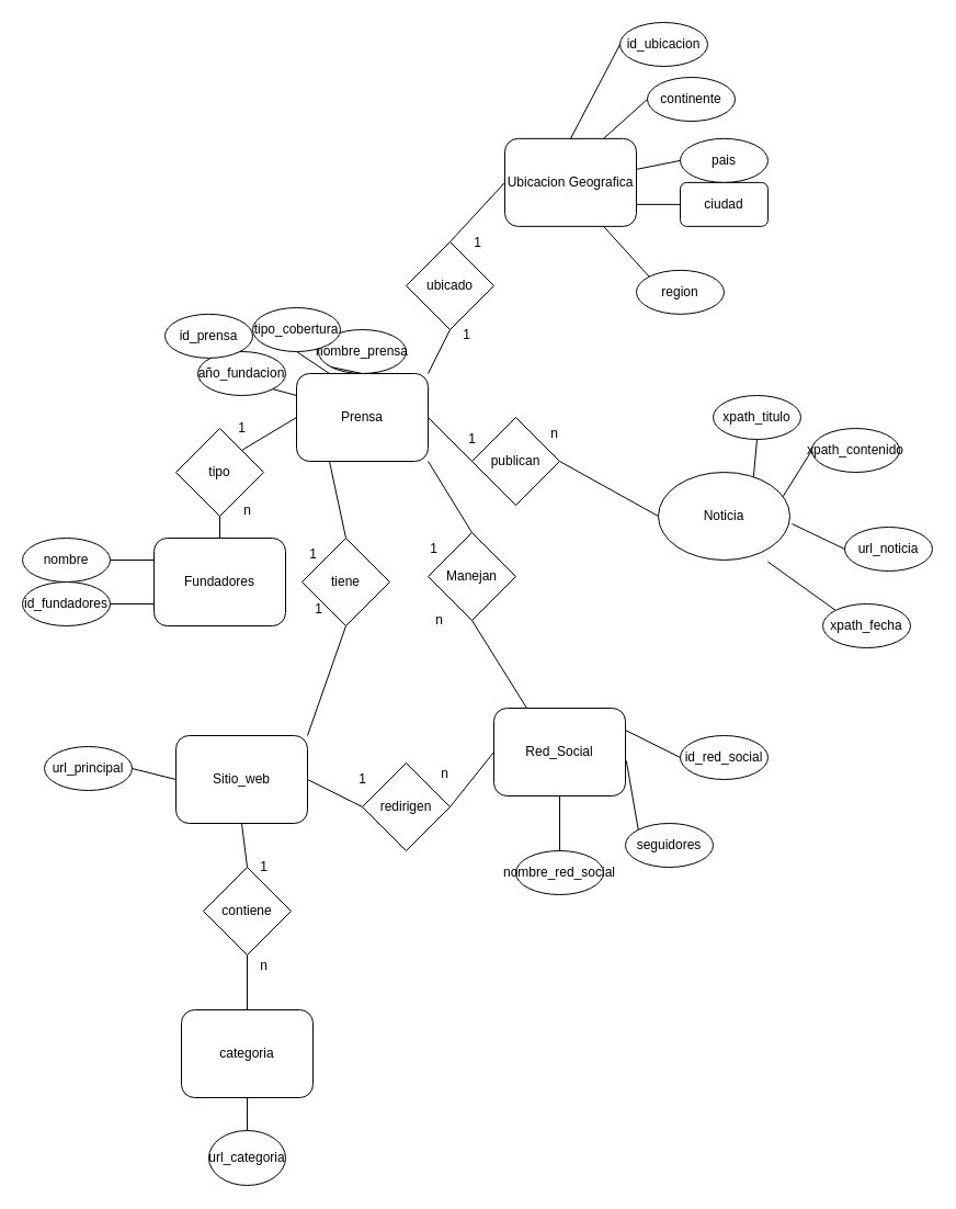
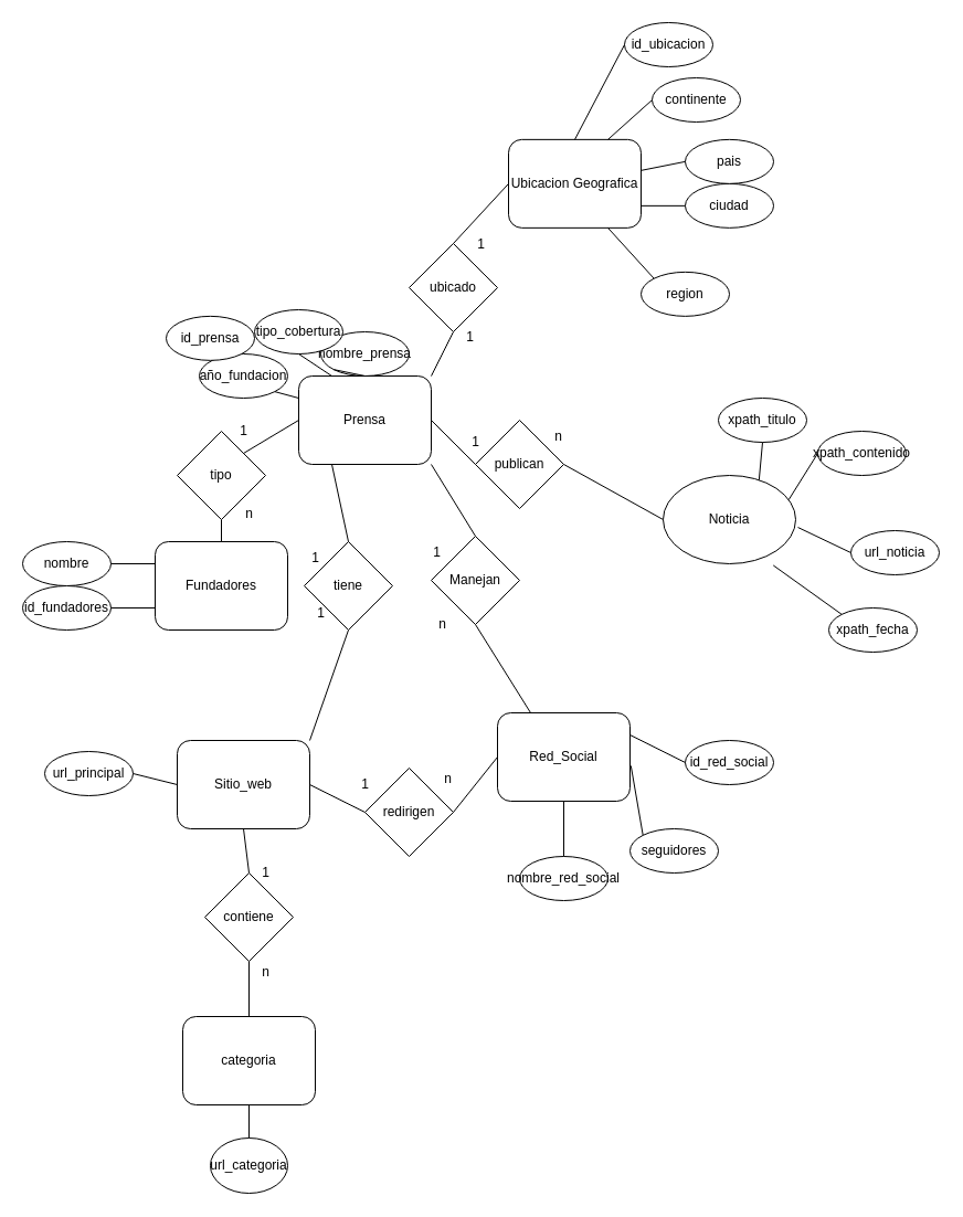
  <mxCell id="0" />
  <mxCell id="1" parent="0" />
  <mxCell id="2" value="nombre_prensa" style="ellipse;whiteSpace=wrap;html=1;" parent="1" vertex="1"><mxGeometry x="290" y="300" width="80" height="40" as="geometry" /></mxCell>
- <mxCell id="3" value="ciudad" style="whiteSpace=wrap;html=1;rounded=1;" parent="1" vertex="1"><mxGeometry x="620" y="165.86" width="80" height="40" as="geometry" /></mxCell>
+ <mxCell id="3" value="ciudad" style="ellipse;whiteSpace=wrap;html=1;" parent="1" vertex="1"><mxGeometry x="620" y="165.86" width="80" height="40" as="geometry" /></mxCell>
  <mxCell id="4" value="region" style="ellipse;whiteSpace=wrap;html=1;" parent="1" vertex="1"><mxGeometry x="580" y="245.86" width="80" height="40" as="geometry" /></mxCell>
  <mxCell id="5" value="pais" style="ellipse;whiteSpace=wrap;html=1;" parent="1" vertex="1"><mxGeometry x="620" y="125.86" width="80" height="40" as="geometry" /></mxCell>
  <mxCell id="6" value="continente" style="ellipse;whiteSpace=wrap;html=1;" parent="1" vertex="1"><mxGeometry x="590" y="70" width="80" height="40" as="geometry" /></mxCell>
  <mxCell id="7" value="nombre" style="ellipse;whiteSpace=wrap;html=1;" parent="1" vertex="1"><mxGeometry x="20" y="490" width="80" height="40" as="geometry" /></mxCell>
  <mxCell id="8" value="Fundadores" style="rounded=1;whiteSpace=wrap;html=1;" parent="1" vertex="1"><mxGeometry x="140" y="490" width="120" height="80" as="geometry" /></mxCell>
  <mxCell id="9" style="edgeStyle=none;html=1;exitX=0.25;exitY=0;exitDx=0;exitDy=0;entryX=0.5;entryY=1;entryDx=0;entryDy=0;strokeColor=none;" parent="1" source="10" target="12" edge="1"><mxGeometry relative="1" as="geometry" /></mxCell>
  <mxCell id="10" value="Prensa" style="rounded=1;whiteSpace=wrap;html=1;" parent="1" vertex="1"><mxGeometry x="270" y="340" width="120" height="80" as="geometry" /></mxCell>
  <mxCell id="11" value="año_fundacion" style="ellipse;whiteSpace=wrap;html=1;" parent="1" vertex="1"><mxGeometry y="320" width="80" height="40" as="geometry" x="180" /></mxCell>
  <mxCell id="12" value="tipo_cobertura" style="ellipse;whiteSpace=wrap;html=1;" parent="1" vertex="1"><mxGeometry x="230" y="280" width="80" height="40" as="geometry" /></mxCell>
  <mxCell id="13" value="Ubicacion Geografica" style="rounded=1;whiteSpace=wrap;html=1;" parent="1" vertex="1"><mxGeometry x="460" y="125.86" width="120" height="80" as="geometry" /></mxCell>
  <mxCell id="14" value="Red_Social" style="rounded=1;whiteSpace=wrap;html=1;" parent="1" vertex="1"><mxGeometry x="450" y="645" width="120" height="80" as="geometry" /></mxCell>
  <mxCell id="15" value="nombre_red_social" style="ellipse;whiteSpace=wrap;html=1;" parent="1" vertex="1"><mxGeometry x="470" y="775" width="80" height="40" as="geometry" /></mxCell>
  <mxCell id="16" value="id_fundadores" style="ellipse;whiteSpace=wrap;html=1;" parent="1" vertex="1"><mxGeometry x="20" y="530" width="80" height="40" as="geometry" /></mxCell>
  <mxCell id="17" value="" style="endArrow=none;html=1;entryX=0.5;entryY=0;entryDx=0;entryDy=0;exitX=0.5;exitY=1;exitDx=0;exitDy=0;" parent="1" source="14" target="15" edge="1"><mxGeometry width="50" height="50" relative="1" as="geometry"><mxPoint x="670" y="545" as="sourcePoint" /><mxPoint x="690" y="535" as="targetPoint" /></mxGeometry></mxCell>
  <mxCell id="18" value="" style="endArrow=none;html=1;entryX=0;entryY=0.5;entryDx=0;entryDy=0;exitX=0.75;exitY=0;exitDx=0;exitDy=0;" parent="1" source="13" target="6" edge="1"><mxGeometry width="50" height="50" relative="1" as="geometry"><mxPoint x="510" y="135.86" as="sourcePoint" /><mxPoint x="591.716" y="80.002" as="targetPoint" /></mxGeometry></mxCell>
  <mxCell id="19" value="" style="endArrow=none;html=1;entryX=0;entryY=0.5;entryDx=0;entryDy=0;" parent="1" source="13" target="5" edge="1"><mxGeometry width="50" height="50" relative="1" as="geometry"><mxPoint x="560" y="135.86" as="sourcePoint" /><mxPoint x="601.716" y="90.002" as="targetPoint" /></mxGeometry></mxCell>
  <mxCell id="20" value="" style="endArrow=none;html=1;entryX=0;entryY=0.5;entryDx=0;entryDy=0;exitX=1;exitY=0.75;exitDx=0;exitDy=0;" parent="1" source="13" target="3" edge="1"><mxGeometry width="50" height="50" relative="1" as="geometry"><mxPoint x="590" y="163.86" as="sourcePoint" /><mxPoint x="630" y="155.86" as="targetPoint" /></mxGeometry></mxCell>
  <mxCell id="21" value="" style="endArrow=none;html=1;entryX=0.75;entryY=1;entryDx=0;entryDy=0;exitX=0;exitY=0;exitDx=0;exitDy=0;" parent="1" source="4" target="13" edge="1"><mxGeometry width="50" height="50" relative="1" as="geometry"><mxPoint x="600" y="173.86" as="sourcePoint" /><mxPoint x="640" y="165.86" as="targetPoint" /></mxGeometry></mxCell>
  <mxCell id="22" value="" style="endArrow=none;html=1;entryX=1;entryY=1;entryDx=0;entryDy=0;exitX=0;exitY=0.25;exitDx=0;exitDy=0;" parent="1" source="10" target="11" edge="1"><mxGeometry width="50" height="50" relative="1" as="geometry"><mxPoint x="190" y="650" as="sourcePoint" /><mxPoint x="240" y="600" as="targetPoint" /></mxGeometry></mxCell>
  <mxCell id="23" value="" style="endArrow=none;html=1;entryX=0.5;entryY=1;entryDx=0;entryDy=0;exitX=0.25;exitY=0;exitDx=0;exitDy=0;" parent="1" source="10" target="12" edge="1"><mxGeometry width="50" height="50" relative="1" as="geometry"><mxPoint x="340" y="365.86" as="sourcePoint" /><mxPoint x="288.284" y="320.002" as="targetPoint" /></mxGeometry></mxCell>
  <mxCell id="24" value="" style="endArrow=none;html=1;entryX=0;entryY=1;entryDx=0;entryDy=0;exitX=0.5;exitY=0;exitDx=0;exitDy=0;" parent="1" source="10" target="2" edge="1"><mxGeometry width="50" height="50" relative="1" as="geometry"><mxPoint x="481.72" y="399.86" as="sourcePoint" /><mxPoint x="430.004" y="354.002" as="targetPoint" /></mxGeometry></mxCell>
  <mxCell id="25" value="" style="endArrow=none;html=1;entryX=1;entryY=0.5;entryDx=0;entryDy=0;exitX=0;exitY=0.25;exitDx=0;exitDy=0;" parent="1" source="8" target="7" edge="1"><mxGeometry width="50" height="50" relative="1" as="geometry"><mxPoint x="191.72" y="480" as="sourcePoint" /><mxPoint x="140.004" y="434.142" as="targetPoint" /></mxGeometry></mxCell>
  <mxCell id="26" value="" style="endArrow=none;html=1;entryX=1;entryY=0.5;entryDx=0;entryDy=0;exitX=0;exitY=0.75;exitDx=0;exitDy=0;" parent="1" source="8" target="16" edge="1"><mxGeometry width="50" height="50" relative="1" as="geometry"><mxPoint x="150" y="520" as="sourcePoint" /><mxPoint x="110" y="520" as="targetPoint" /></mxGeometry></mxCell>
  <mxCell id="27" value="Noticia" style="ellipse;whiteSpace=wrap;html=1;" parent="1" vertex="1"><mxGeometry x="600" y="430" width="120" height="80" as="geometry" /></mxCell>
  <mxCell id="28" value="url_noticia" style="ellipse;whiteSpace=wrap;html=1;" parent="1" vertex="1"><mxGeometry x="770" y="480" width="80" height="40" as="geometry" /></mxCell>
  <mxCell id="29" value="" style="endArrow=none;html=1;entryX=0;entryY=0.5;entryDx=0;entryDy=0;exitX=1.017;exitY=0.588;exitDx=0;exitDy=0;exitPerimeter=0;" parent="1" source="27" target="28" edge="1"><mxGeometry width="50" height="50" relative="1" as="geometry"><mxPoint x="620" y="420" as="sourcePoint" /><mxPoint x="598.57" y="365" as="targetPoint" /></mxGeometry></mxCell>
  <mxCell id="30" value="xpath_fecha" style="ellipse;whiteSpace=wrap;html=1;" parent="1" vertex="1"><mxGeometry x="750" y="550" width="80" height="40" as="geometry" /></mxCell>
  <mxCell id="31" value="xpath_titulo" style="ellipse;whiteSpace=wrap;html=1;" parent="1" vertex="1"><mxGeometry x="650" y="360" width="80" height="40" as="geometry" /></mxCell>
  <mxCell id="32" value="xpath_contenido" style="ellipse;whiteSpace=wrap;html=1;" parent="1" vertex="1"><mxGeometry x="740" y="390" width="80" height="40" as="geometry" /></mxCell>
  <mxCell id="33" value="" style="endArrow=none;html=1;entryX=0;entryY=0;entryDx=0;entryDy=0;exitX=0.831;exitY=1.018;exitDx=0;exitDy=0;exitPerimeter=0;" parent="1" source="27" target="30" edge="1"><mxGeometry width="50" height="50" relative="1" as="geometry"><mxPoint x="710" y="510" as="sourcePoint" /><mxPoint x="610" y="410" as="targetPoint" /></mxGeometry></mxCell>
  <mxCell id="34" value="" style="endArrow=none;html=1;entryX=0.5;entryY=1;entryDx=0;entryDy=0;exitX=0.75;exitY=0;exitDx=0;exitDy=0;" parent="1" source="27" target="31" edge="1"><mxGeometry width="50" height="50" relative="1" as="geometry"><mxPoint x="705.96" y="422.2" as="sourcePoint" /><mxPoint x="674.04" y="400" as="targetPoint" /></mxGeometry></mxCell>
  <mxCell id="35" value="" style="endArrow=none;html=1;entryX=1;entryY=0.25;entryDx=0;entryDy=0;exitX=0;exitY=0.5;exitDx=0;exitDy=0;" parent="1" source="32" target="27" edge="1"><mxGeometry width="50" height="50" relative="1" as="geometry"><mxPoint x="761.92" y="470" as="sourcePoint" /><mxPoint x="730" y="447.8" as="targetPoint" /></mxGeometry></mxCell>
  <mxCell id="36" value="tipo" style="rhombus;whiteSpace=wrap;html=1;" parent="1" vertex="1"><mxGeometry x="160" y="390" width="80" height="80" as="geometry" /></mxCell>
  <mxCell id="37" value="" style="endArrow=none;html=1;exitX=0.5;exitY=0;exitDx=0;exitDy=0;entryX=0.5;entryY=1;entryDx=0;entryDy=0;" parent="1" source="8" target="36" edge="1"><mxGeometry width="50" height="50" relative="1" as="geometry"><mxPoint x="310" y="350" as="sourcePoint" /><mxPoint x="250" y="480" as="targetPoint" /></mxGeometry></mxCell>
  <mxCell id="38" value="" style="endArrow=none;html=1;entryX=1;entryY=0;entryDx=0;entryDy=0;exitX=0;exitY=0.5;exitDx=0;exitDy=0;" parent="1" source="10" target="36" edge="1"><mxGeometry width="50" height="50" relative="1" as="geometry"><mxPoint x="280" y="370" as="sourcePoint" /><mxPoint x="258.284" y="364.142" as="targetPoint" /></mxGeometry></mxCell>
  <mxCell id="39" value="n" style="text;html=1;align=center;verticalAlign=middle;resizable=0;points=[];autosize=1;strokeColor=none;fillColor=none;" parent="1" vertex="1"><mxGeometry x="210" y="450" width="30" height="30" as="geometry" /></mxCell>
  <mxCell id="40" value="Manejan" style="rhombus;whiteSpace=wrap;html=1;" parent="1" vertex="1"><mxGeometry x="390" y="485" width="80" height="80" as="geometry" /></mxCell>
  <mxCell id="41" value="" style="endArrow=none;html=1;entryX=0.5;entryY=1;entryDx=0;entryDy=0;exitX=0.25;exitY=0;exitDx=0;exitDy=0;" parent="1" source="14" target="40" edge="1"><mxGeometry width="50" height="50" relative="1" as="geometry"><mxPoint x="550" y="450" as="sourcePoint" /><mxPoint x="538.08" y="417.8" as="targetPoint" /></mxGeometry></mxCell>
  <mxCell id="42" value="" style="endArrow=none;html=1;entryX=0.5;entryY=0;entryDx=0;entryDy=0;exitX=1;exitY=1;exitDx=0;exitDy=0;" parent="1" source="10" target="40" edge="1"><mxGeometry width="50" height="50" relative="1" as="geometry"><mxPoint x="450" y="660" as="sourcePoint" /><mxPoint x="420" y="580" as="targetPoint" /></mxGeometry></mxCell>
  <mxCell id="43" value="n" style="text;html=1;align=center;verticalAlign=middle;resizable=0;points=[];autosize=1;strokeColor=none;fillColor=none;" parent="1" vertex="1"><mxGeometry x="385" y="550" width="30" height="30" as="geometry" /></mxCell>
  <mxCell id="44" value="1" style="text;html=1;align=center;verticalAlign=middle;resizable=0;points=[];autosize=1;strokeColor=none;fillColor=none;" parent="1" vertex="1"><mxGeometry x="380" y="485" width="30" height="30" as="geometry" /></mxCell>
  <mxCell id="45" value="1" style="text;html=1;align=center;verticalAlign=middle;resizable=0;points=[];autosize=1;strokeColor=none;fillColor=none;" parent="1" vertex="1"><mxGeometry x="205" y="375" width="30" height="30" as="geometry" /></mxCell>
  <mxCell id="46" value="ubicado" style="rhombus;whiteSpace=wrap;html=1;" parent="1" vertex="1"><mxGeometry x="370" y="220" width="80" height="80" as="geometry" /></mxCell>
  <mxCell id="47" value="" style="endArrow=none;html=1;entryX=0.5;entryY=1;entryDx=0;entryDy=0;" parent="1" target="46" edge="1"><mxGeometry width="50" height="50" relative="1" as="geometry"><mxPoint x="390" y="340" as="sourcePoint" /><mxPoint x="400" y="510" as="targetPoint" /></mxGeometry></mxCell>
  <mxCell id="48" value="" style="endArrow=none;html=1;entryX=0;entryY=0.5;entryDx=0;entryDy=0;exitX=0.5;exitY=0;exitDx=0;exitDy=0;" parent="1" source="46" target="13" edge="1"><mxGeometry width="50" height="50" relative="1" as="geometry"><mxPoint x="400" y="350" as="sourcePoint" /><mxPoint x="420" y="310" as="targetPoint" /></mxGeometry></mxCell>
  <mxCell id="49" value="1" style="text;html=1;align=center;verticalAlign=middle;resizable=0;points=[];autosize=1;strokeColor=none;fillColor=none;" parent="1" vertex="1"><mxGeometry x="420" y="205.86" width="30" height="30" as="geometry" /></mxCell>
  <mxCell id="50" value="1" style="text;html=1;align=center;verticalAlign=middle;resizable=0;points=[];autosize=1;strokeColor=none;fillColor=none;" parent="1" vertex="1"><mxGeometry x="410" y="290" width="30" height="30" as="geometry" /></mxCell>
  <mxCell id="51" value="publican" style="rhombus;whiteSpace=wrap;html=1;" parent="1" vertex="1"><mxGeometry x="430" y="380" width="80" height="80" as="geometry" /></mxCell>
  <mxCell id="52" value="" style="endArrow=none;html=1;entryX=0;entryY=0.5;entryDx=0;entryDy=0;exitX=1;exitY=0.5;exitDx=0;exitDy=0;" parent="1" source="10" target="51" edge="1"><mxGeometry width="50" height="50" relative="1" as="geometry"><mxPoint x="400" y="350" as="sourcePoint" /><mxPoint x="420" y="310" as="targetPoint" /></mxGeometry></mxCell>
  <mxCell id="53" value="" style="endArrow=none;html=1;entryX=0;entryY=0.5;entryDx=0;entryDy=0;" parent="1" target="27" edge="1"><mxGeometry width="50" height="50" relative="1" as="geometry"><mxPoint x="510" y="420" as="sourcePoint" /><mxPoint x="440" y="430" as="targetPoint" /></mxGeometry></mxCell>
  <mxCell id="54" value="1" style="text;html=1;align=center;verticalAlign=middle;resizable=0;points=[];autosize=1;strokeColor=none;fillColor=none;" parent="1" vertex="1"><mxGeometry x="415" y="385" width="30" height="30" as="geometry" /></mxCell>
  <mxCell id="55" value="n" style="text;html=1;align=center;verticalAlign=middle;resizable=0;points=[];autosize=1;strokeColor=none;fillColor=none;" parent="1" vertex="1"><mxGeometry x="490" y="380" width="30" height="30" as="geometry" /></mxCell>
  <mxCell id="56" value="seguidores" style="ellipse;whiteSpace=wrap;html=1;" parent="1" vertex="1"><mxGeometry x="570" y="750" width="80" height="40" as="geometry" /></mxCell>
  <mxCell id="57" value="" style="endArrow=none;html=1;entryX=0;entryY=0;entryDx=0;entryDy=0;exitX=1.007;exitY=0.599;exitDx=0;exitDy=0;exitPerimeter=0;" parent="1" source="14" target="56" edge="1"><mxGeometry width="50" height="50" relative="1" as="geometry"><mxPoint x="568" y="737" as="sourcePoint" /><mxPoint x="600" y="775" as="targetPoint" /></mxGeometry></mxCell>
  <mxCell id="58" value="categoria" style="rounded=1;whiteSpace=wrap;html=1;" parent="1" vertex="1"><mxGeometry x="165" y="920" width="120" height="80" as="geometry" /></mxCell>
  <mxCell id="59" value="url_categoria" style="ellipse;whiteSpace=wrap;html=1;" parent="1" vertex="1"><mxGeometry x="190" y="1030" width="70" height="50" as="geometry" /></mxCell>
  <mxCell id="60" value="Sitio_web" style="rounded=1;whiteSpace=wrap;html=1;" parent="1" vertex="1"><mxGeometry x="160" y="670" width="120" height="80" as="geometry" /></mxCell>
  <mxCell id="61" value="redirigen" style="rhombus;whiteSpace=wrap;html=1;" parent="1" vertex="1"><mxGeometry x="330" y="695" width="80" height="80" as="geometry" /></mxCell>
  <mxCell id="62" value="tiene" style="rhombus;whiteSpace=wrap;html=1;" parent="1" vertex="1"><mxGeometry x="275" y="490" width="80" height="80" as="geometry" /></mxCell>
  <mxCell id="63" value="1" style="text;html=1;align=center;verticalAlign=middle;resizable=0;points=[];autosize=1;strokeColor=none;fillColor=none;" parent="1" vertex="1"><mxGeometry x="270" y="490" width="30" height="30" as="geometry" /></mxCell>
  <mxCell id="64" value="1" style="text;html=1;align=center;verticalAlign=middle;resizable=0;points=[];autosize=1;strokeColor=none;fillColor=none;" parent="1" vertex="1"><mxGeometry x="275" y="540" width="30" height="30" as="geometry" /></mxCell>
  <mxCell id="65" value="" style="endArrow=none;html=1;entryX=0.5;entryY=0;entryDx=0;entryDy=0;exitX=0.25;exitY=1;exitDx=0;exitDy=0;" parent="1" source="10" target="62" edge="1"><mxGeometry width="50" height="50" relative="1" as="geometry"><mxPoint x="380.92" y="433.76" as="sourcePoint" /><mxPoint x="440" y="495" as="targetPoint" /></mxGeometry></mxCell>
  <mxCell id="66" value="" style="endArrow=none;html=1;entryX=1;entryY=0;entryDx=0;entryDy=0;exitX=0.5;exitY=1;exitDx=0;exitDy=0;" parent="1" source="62" target="60" edge="1"><mxGeometry width="50" height="50" relative="1" as="geometry"><mxPoint x="310" y="430" as="sourcePoint" /><mxPoint x="325" y="500" as="targetPoint" /></mxGeometry></mxCell>
  <mxCell id="67" value="" style="endArrow=none;html=1;entryX=0;entryY=0.5;entryDx=0;entryDy=0;exitX=1;exitY=0.5;exitDx=0;exitDy=0;startArrow=none;" parent="1" source="61" target="14" edge="1"><mxGeometry width="50" height="50" relative="1" as="geometry"><mxPoint x="430" y="715" as="sourcePoint" /><mxPoint x="440" y="575" as="targetPoint" /></mxGeometry></mxCell>
  <mxCell id="68" value="" style="endArrow=none;html=1;entryX=0;entryY=0.5;entryDx=0;entryDy=0;exitX=1;exitY=0.5;exitDx=0;exitDy=0;" parent="1" source="60" target="61" edge="1"><mxGeometry width="50" height="50" relative="1" as="geometry"><mxPoint x="420" y="745" as="sourcePoint" /><mxPoint x="460" y="695" as="targetPoint" /></mxGeometry></mxCell>
  <mxCell id="69" value="1" style="text;html=1;align=center;verticalAlign=middle;resizable=0;points=[];autosize=1;strokeColor=none;fillColor=none;" parent="1" vertex="1"><mxGeometry x="315" y="695" width="30" height="30" as="geometry" /></mxCell>
  <mxCell id="70" value="n" style="text;html=1;align=center;verticalAlign=middle;resizable=0;points=[];autosize=1;strokeColor=none;fillColor=none;" parent="1" vertex="1"><mxGeometry x="390" y="690" width="30" height="30" as="geometry" /></mxCell>
  <mxCell id="71" value="contiene" style="rhombus;whiteSpace=wrap;html=1;" parent="1" vertex="1"><mxGeometry x="185" y="790" width="80" height="80" as="geometry" /></mxCell>
  <mxCell id="72" value="" style="endArrow=none;html=1;entryX=0.5;entryY=0;entryDx=0;entryDy=0;exitX=0.5;exitY=1;exitDx=0;exitDy=0;" parent="1" source="71" target="58" edge="1"><mxGeometry width="50" height="50" relative="1" as="geometry"><mxPoint x="290" y="720" as="sourcePoint" /><mxPoint x="340" y="745" as="targetPoint" /></mxGeometry></mxCell>
  <mxCell id="73" value="" style="endArrow=none;html=1;entryX=0.5;entryY=0;entryDx=0;entryDy=0;exitX=0.5;exitY=1;exitDx=0;exitDy=0;" parent="1" source="60" target="71" edge="1"><mxGeometry width="50" height="50" relative="1" as="geometry"><mxPoint x="235" y="880" as="sourcePoint" /><mxPoint x="235" y="930" as="targetPoint" /></mxGeometry></mxCell>
  <mxCell id="74" value="1" style="text;html=1;align=center;verticalAlign=middle;resizable=0;points=[];autosize=1;strokeColor=none;fillColor=none;" parent="1" vertex="1"><mxGeometry x="225" y="775" width="30" height="30" as="geometry" /></mxCell>
  <mxCell id="75" value="n" style="text;html=1;align=center;verticalAlign=middle;resizable=0;points=[];autosize=1;strokeColor=none;fillColor=none;" parent="1" vertex="1"><mxGeometry x="225" y="865" width="30" height="30" as="geometry" /></mxCell>
  <mxCell id="76" value="url_principal" style="ellipse;whiteSpace=wrap;html=1;" parent="1" vertex="1"><mxGeometry x="40" y="680" width="80" height="40" as="geometry" /></mxCell>
  <mxCell id="77" value="id_ubicacion" style="ellipse;whiteSpace=wrap;html=1;" parent="1" vertex="1"><mxGeometry x="565" y="20" width="80" height="40" as="geometry" /></mxCell>
  <mxCell id="78" value="" style="endArrow=none;html=1;exitX=0.5;exitY=0;exitDx=0;exitDy=0;entryX=0;entryY=0.5;entryDx=0;entryDy=0;" parent="1" source="13" target="77" edge="1"><mxGeometry width="50" height="50" relative="1" as="geometry"><mxPoint x="560" y="135.86" as="sourcePoint" /><mxPoint x="560" y="40" as="targetPoint" /></mxGeometry></mxCell>
  <mxCell id="79" value="id_red_social" style="ellipse;whiteSpace=wrap;html=1;" parent="1" vertex="1"><mxGeometry x="620" y="670" width="80" height="40" as="geometry" /></mxCell>
  <mxCell id="80" value="" style="endArrow=none;html=1;entryX=0;entryY=0.5;entryDx=0;entryDy=0;exitX=1;exitY=0.25;exitDx=0;exitDy=0;" parent="1" source="14" target="79" edge="1"><mxGeometry width="50" height="50" relative="1" as="geometry"><mxPoint x="630" y="640" as="sourcePoint" /><mxPoint x="591.716" y="765.858" as="targetPoint" /></mxGeometry></mxCell>
  <mxCell id="81" value="id_prensa" style="ellipse;whiteSpace=wrap;html=1;" parent="1" vertex="1"><mxGeometry x="150" y="285.86" width="80" height="40" as="geometry" /></mxCell>
  <mxCell id="82" value="" style="endArrow=none;html=1;entryX=1;entryY=0.5;entryDx=0;entryDy=0;exitX=0;exitY=0.5;exitDx=0;exitDy=0;" edge="1" parent="1" source="60" target="76"><mxGeometry width="50" height="50" relative="1" as="geometry"><mxPoint x="50" y="800" as="sourcePoint" /><mxPoint x="100" y="750" as="targetPoint" /></mxGeometry></mxCell>
  <mxCell id="83" value="" style="endArrow=none;html=1;entryX=0.5;entryY=1;entryDx=0;entryDy=0;exitX=0.5;exitY=0;exitDx=0;exitDy=0;" edge="1" parent="1" source="59" target="58"><mxGeometry width="50" height="50" relative="1" as="geometry"><mxPoint x="320" y="1090" as="sourcePoint" /><mxPoint x="370" y="1040" as="targetPoint" /></mxGeometry></mxCell>
